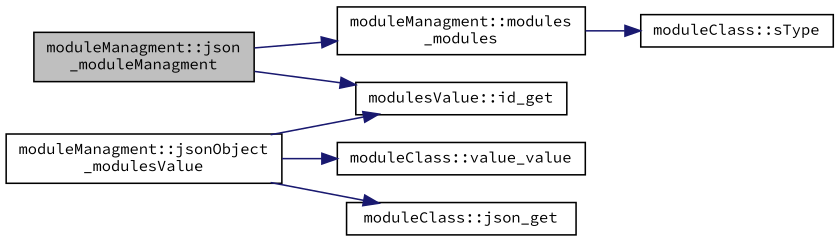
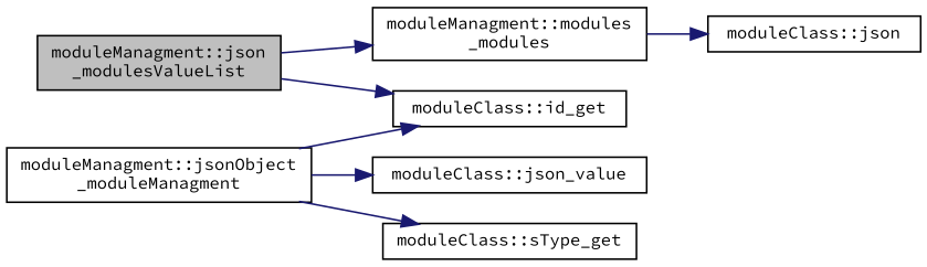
  digraph {
    fontname="Source Code Pro"
    rankdir=LR
    node [color=black fillcolor=white fontname="Source Code Pro" fontsize=10 shape=record style=filled]
    edge [color=midnightblue fontname="Source Code Pro" fontsize=10 labelfontname=Helvetica labelfontsize=10 style=solid]
-   n1 [fillcolor=grey75 fontcolor=black height=0.2 label="moduleManagment::json\l_moduleManagment" width=0.4]
+   n1 [fillcolor=grey75 fontcolor=black height=0.2 label="moduleManagment::json\l_modulesValueList" width=0.4]
    n2 [height=0.2 label="moduleManagment::modules\l_modules" width=0.4]
-   n3 [height=0.2 label="modulesValue::id_get" width=0.4]
-   n4 [height=0.2 label="moduleClass::sType" width=0.4]
-   n5 [height=0.2 label="moduleManagment::jsonObject\l_modulesValue" width=0.4]
-   n6 [height=0.2 label="moduleClass::value_value" width=0.4]
-   n7 [height=0.2 label="moduleClass::json_get" width=0.4]
+   n3 [height=0.2 label="moduleClass::id_get" width=0.4]
+   n4 [height=0.2 label="moduleClass::json" width=0.4]
+   n5 [height=0.2 label="moduleManagment::jsonObject\l_moduleManagment" width=0.4]
+   n6 [height=0.2 label="moduleClass::json_value" width=0.4]
+   n7 [height=0.2 label="moduleClass::sType_get" width=0.4]
    n1 -> n2
    n1 -> n3
    n2 -> n4
    n5 -> n3
    n5 -> n6
    n5 -> n7
  }
